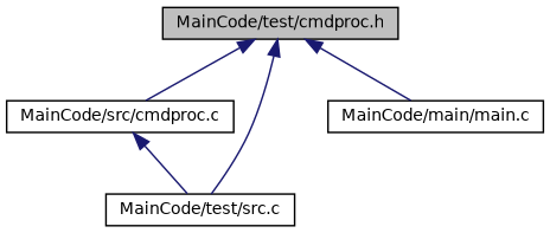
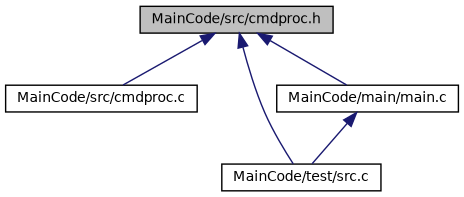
  digraph {
    node [color=black fillcolor=white fontname=Helvetica fontsize=10 shape=record style=filled]
    edge [color=midnightblue dir=back fontname=Helvetica fontsize=10 labelfontname=Helvetica labelfontsize=10 style=solid]
-   n1 [fillcolor=grey75 fontcolor=black height=0.2 label="MainCode/test/cmdproc.h" width=0.4]
+   n1 [fillcolor=grey75 fontcolor=black height=0.2 label="MainCode/src/cmdproc.h" width=0.4]
    n2 [height=0.2 label="MainCode/src/cmdproc.c" width=0.4]
    n3 [height=0.2 label="MainCode/test/src.c" width=0.4]
    n4 [height=0.2 label="MainCode/main/main.c" width=0.4]
    n1 -> n2
    n1 -> n3
    n1 -> n4
-   n2 -> n3
+   n4 -> n3
  }
